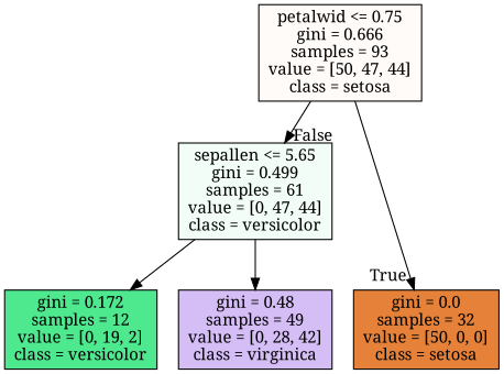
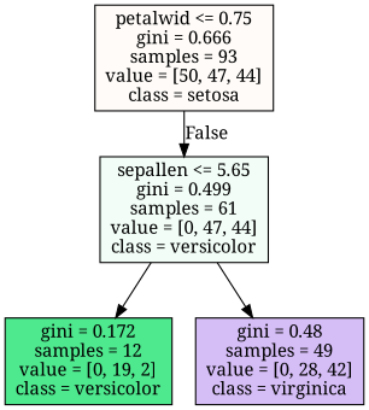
  digraph {
    ranksep=equally
    splines=polyline
    fontname="Noto Serif"
    node [color=black shape=box style=filled fontname="Noto Serif"]
    edge [fontname="Noto Serif"]
    n1 [fillcolor="#e5813908" label="petalwid <= 0.75\ngini = 0.666\nsamples = 93\nvalue = [50, 47, 44]\nclass = setosa"]
    n2 [fillcolor="#39e58110" label="sepallen <= 5.65\ngini = 0.499\nsamples = 61\nvalue = [0, 47, 44]\nclass = versicolor"]
-   n3 [fillcolor="#e58139ff" label="gini = 0.0\nsamples = 32\nvalue = [50, 0, 0]\nclass = setosa"]
    n4 [fillcolor="#39e581e4" label="gini = 0.172\nsamples = 12\nvalue = [0, 19, 2]\nclass = versicolor"]
    n5 [fillcolor="#8139e555" label="gini = 0.48\nsamples = 49\nvalue = [0, 28, 42]\nclass = virginica"]
    subgraph sub_1 {
      rank=same
      n1
    }
    subgraph sub_2 {
      rank=same
      n2
    }
    subgraph sub_3 {
      rank=same
-     n3
      n4
      n5
    }
    n1 -> n2 [headlabel=False labelangle=-45 labeldistance=2.5]
-   n1 -> n3 [headlabel=True labelangle=45 labeldistance=2.5]
    n2 -> n4
    n2 -> n5
  }
